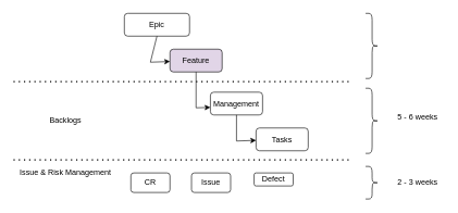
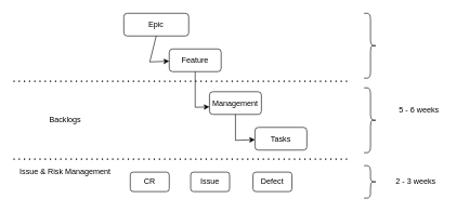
  <mxCell id="0" />
  <mxCell id="1" parent="0" />
  <mxCell id="2" value="" style="endArrow=none;dashed=1;html=1;dashPattern=1 3;strokeWidth=2;rounded=0;" edge="1" parent="1"><mxGeometry width="50" height="50" relative="1" as="geometry"><mxPoint x="20" y="125" as="sourcePoint" /><mxPoint x="540" y="125" as="targetPoint" /></mxGeometry></mxCell>
  <mxCell id="3" value="" style="endArrow=none;dashed=1;html=1;dashPattern=1 3;strokeWidth=2;rounded=0;" edge="1" parent="1"><mxGeometry width="50" height="50" relative="1" as="geometry"><mxPoint x="20" y="245" as="sourcePoint" /><mxPoint x="540" y="245" as="targetPoint" /></mxGeometry></mxCell>
  <mxCell id="4" value="Issue &amp;amp; Risk Management" style="text;html=1;strokeColor=none;fillColor=none;align=center;verticalAlign=middle;whiteSpace=wrap;rounded=0;" vertex="1" parent="1"><mxGeometry x="20" y="250" width="160" height="30" as="geometry" /></mxCell>
  <mxCell id="5" value="Backlogs" style="text;html=1;strokeColor=none;fillColor=none;align=center;verticalAlign=middle;whiteSpace=wrap;rounded=0;" vertex="1" parent="1"><mxGeometry x="20" y="170" width="160" height="30" as="geometry" /></mxCell>
  <mxCell id="6" value="" style="shape=curlyBracket;whiteSpace=wrap;html=1;rounded=1;flipH=1;labelPosition=right;verticalLabelPosition=middle;align=left;verticalAlign=middle;" vertex="1" parent="1"><mxGeometry x="560" y="20" width="20" height="100" as="geometry" /></mxCell>
  <mxCell id="7" value="" style="shape=curlyBracket;whiteSpace=wrap;html=1;rounded=1;flipH=1;labelPosition=right;verticalLabelPosition=middle;align=left;verticalAlign=middle;" vertex="1" parent="1"><mxGeometry x="560" y="135" width="20" height="100" as="geometry" /></mxCell>
- <mxCell id="8" value="5 - 6 weeks" style="text;html=1;strokeColor=none;fillColor=none;align=center;verticalAlign=middle;whiteSpace=wrap;rounded=0;" vertex="1" parent="1"><mxGeometry x="600" y="165" width="80" height="30" as="geometry" /></mxCell>
+ <mxCell id="8" value="5 - 6 weeks" style="text;html=1;strokeColor=none;fillColor=none;align=center;verticalAlign=middle;whiteSpace=wrap;rounded=0;" vertex="1" parent="1"><mxGeometry x="605" y="155" width="80" height="30" as="geometry" /></mxCell>
  <mxCell id="9" value="" style="shape=curlyBracket;whiteSpace=wrap;html=1;rounded=1;flipH=1;labelPosition=right;verticalLabelPosition=middle;align=left;verticalAlign=middle;" vertex="1" parent="1"><mxGeometry x="560" y="255" width="20" height="50" as="geometry" /></mxCell>
  <mxCell id="10" value="2 - 3 weeks" style="text;html=1;strokeColor=none;fillColor=none;align=center;verticalAlign=middle;whiteSpace=wrap;rounded=0;" vertex="1" parent="1"><mxGeometry x="600" y="265" width="80" height="30" as="geometry" /></mxCell>
  <mxCell id="11" value="Epic" style="rounded=1;whiteSpace=wrap;html=1;" vertex="1" parent="1"><mxGeometry x="190" y="20" width="100" height="35" as="geometry" /></mxCell>
- <mxCell id="12" value="Feature" style="rounded=1;whiteSpace=wrap;html=1;fillColor=#e1d5e7;" vertex="1" parent="1"><mxGeometry x="260" y="75" width="80" height="35" as="geometry" /></mxCell>
+ <mxCell id="12" value="Feature" style="rounded=1;whiteSpace=wrap;html=1;" vertex="1" parent="1"><mxGeometry x="260" y="75" width="80" height="35" as="geometry" /></mxCell>
  <mxCell id="13" value="" style="endArrow=none;html=1;rounded=0;entryX=0.5;entryY=1;entryDx=0;entryDy=0;" edge="1" parent="1" target="11"><mxGeometry width="50" height="50" relative="1" as="geometry"><mxPoint x="230" y="95" as="sourcePoint" /><mxPoint x="390" y="35" as="targetPoint" /></mxGeometry></mxCell>
  <mxCell id="14" value="" style="endArrow=classic;html=1;rounded=0;" edge="1" parent="1" target="12"><mxGeometry width="50" height="50" relative="1" as="geometry"><mxPoint x="230" y="95" as="sourcePoint" /><mxPoint x="390" y="35" as="targetPoint" /></mxGeometry></mxCell>
  <mxCell id="15" value="Management" style="rounded=1;whiteSpace=wrap;html=1;" vertex="1" parent="1"><mxGeometry x="322" y="141" width="80" height="35" as="geometry" /></mxCell>
  <mxCell id="16" value="Tasks" style="rounded=1;whiteSpace=wrap;html=1;" vertex="1" parent="1"><mxGeometry x="392" y="196" width="80" height="35" as="geometry" /></mxCell>
  <mxCell id="17" value="" style="endArrow=none;html=1;rounded=0;entryX=0.5;entryY=1;entryDx=0;entryDy=0;" edge="1" parent="1" target="15"><mxGeometry width="50" height="50" relative="1" as="geometry"><mxPoint x="362" y="216" as="sourcePoint" /><mxPoint x="522" y="156" as="targetPoint" /></mxGeometry></mxCell>
  <mxCell id="18" value="" style="endArrow=classic;html=1;rounded=0;" edge="1" parent="1" target="16"><mxGeometry width="50" height="50" relative="1" as="geometry"><mxPoint x="362" y="216" as="sourcePoint" /><mxPoint x="522" y="156" as="targetPoint" /></mxGeometry></mxCell>
  <mxCell id="19" value="&lt;span style=&quot;&quot;&gt;CR&lt;/span&gt;" style="rounded=1;whiteSpace=wrap;html=1;" vertex="1" parent="1"><mxGeometry x="200" y="265" width="60" height="30" as="geometry" /></mxCell>
  <mxCell id="20" value="Issue" style="rounded=1;whiteSpace=wrap;html=1;" vertex="1" parent="1"><mxGeometry x="293" y="265" width="60" height="30" as="geometry" /></mxCell>
- <mxCell id="21" value="Defect" style="rounded=1;whiteSpace=wrap;html=1;" vertex="1" parent="1"><mxGeometry x="389" y="265" width="60" height="20" as="geometry" /></mxCell>
+ <mxCell id="21" value="Defect" style="rounded=1;whiteSpace=wrap;html=1;" vertex="1" parent="1"><mxGeometry x="389" y="265" width="60" height="30" as="geometry" /></mxCell>
  <mxCell id="22" value="" style="endArrow=none;html=1;rounded=0;fontSize=12;entryX=0.5;entryY=1;entryDx=0;entryDy=0;" edge="1" parent="1" target="12"><mxGeometry width="50" height="50" relative="1" as="geometry"><mxPoint x="300" y="165" as="sourcePoint" /><mxPoint x="350" y="115" as="targetPoint" /></mxGeometry></mxCell>
  <mxCell id="23" value="" style="endArrow=classic;html=1;rounded=0;fontSize=12;entryX=-0.001;entryY=0.669;entryDx=0;entryDy=0;entryPerimeter=0;" edge="1" parent="1" target="15"><mxGeometry width="50" height="50" relative="1" as="geometry"><mxPoint x="300" y="165" as="sourcePoint" /><mxPoint x="370" y="125" as="targetPoint" /></mxGeometry></mxCell>
